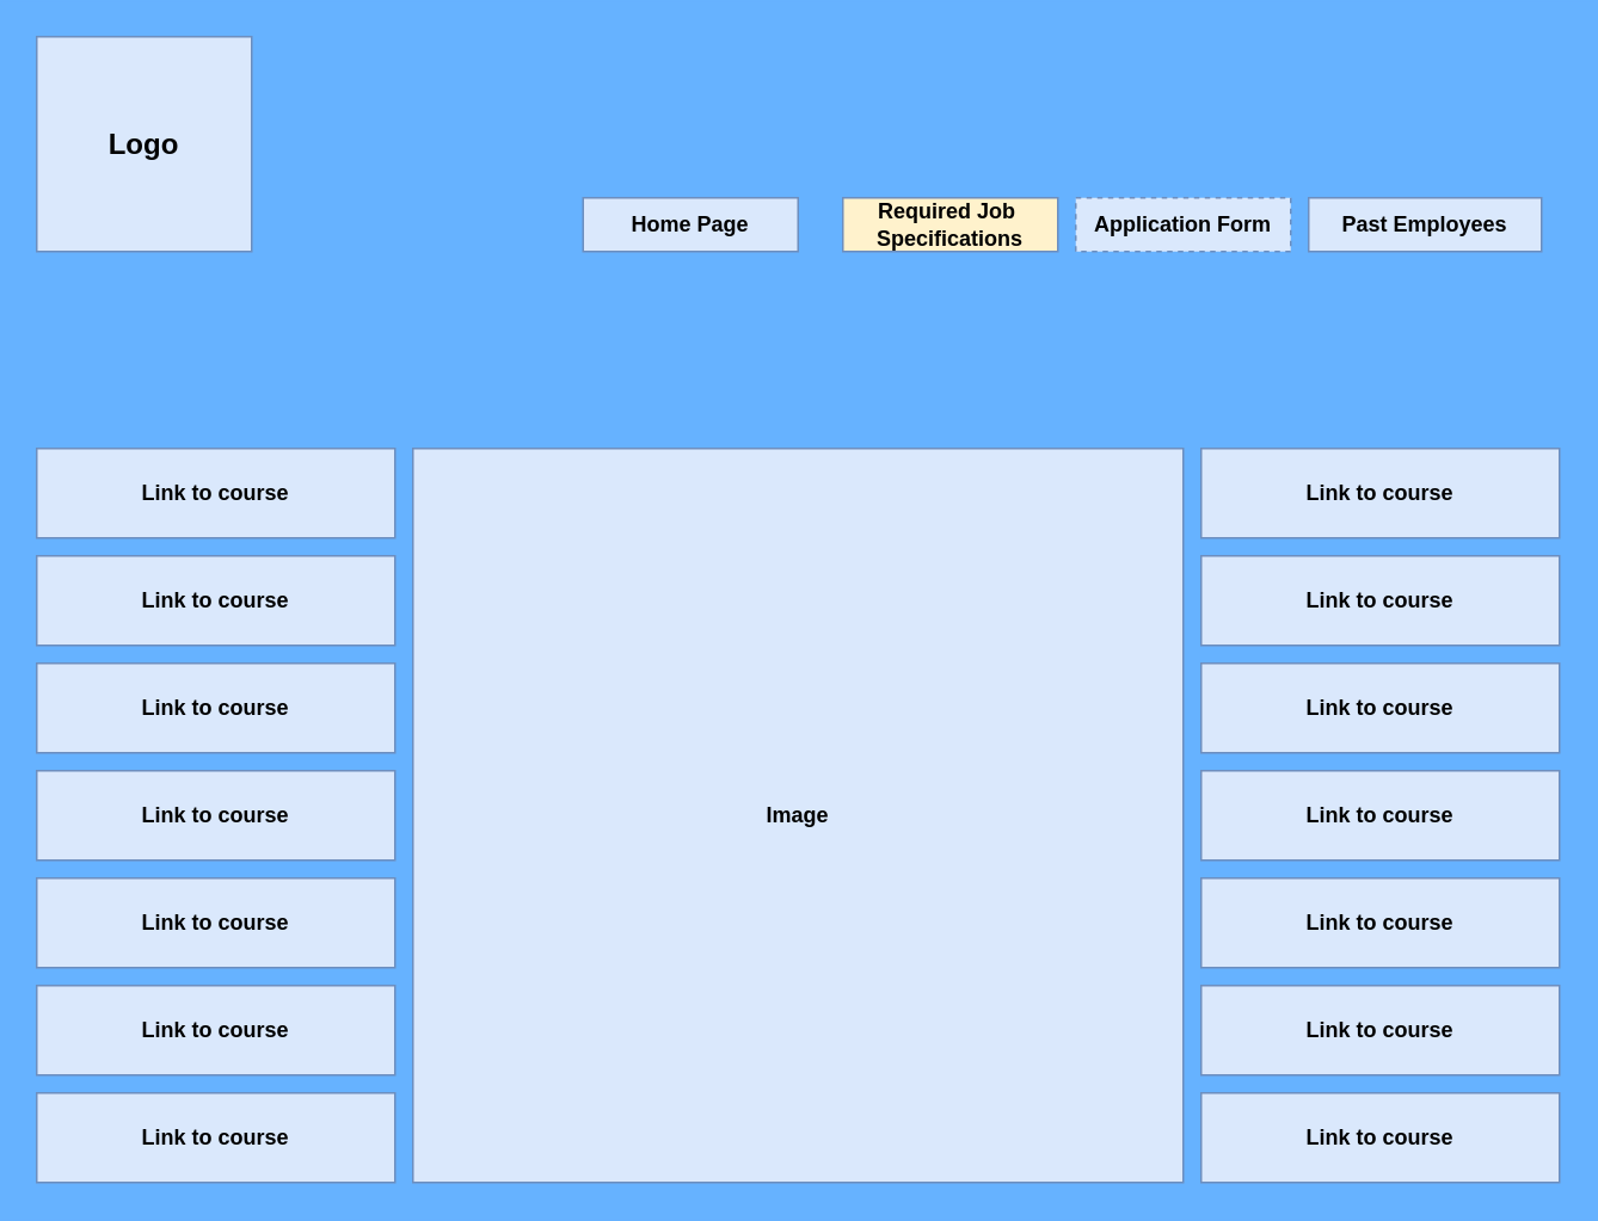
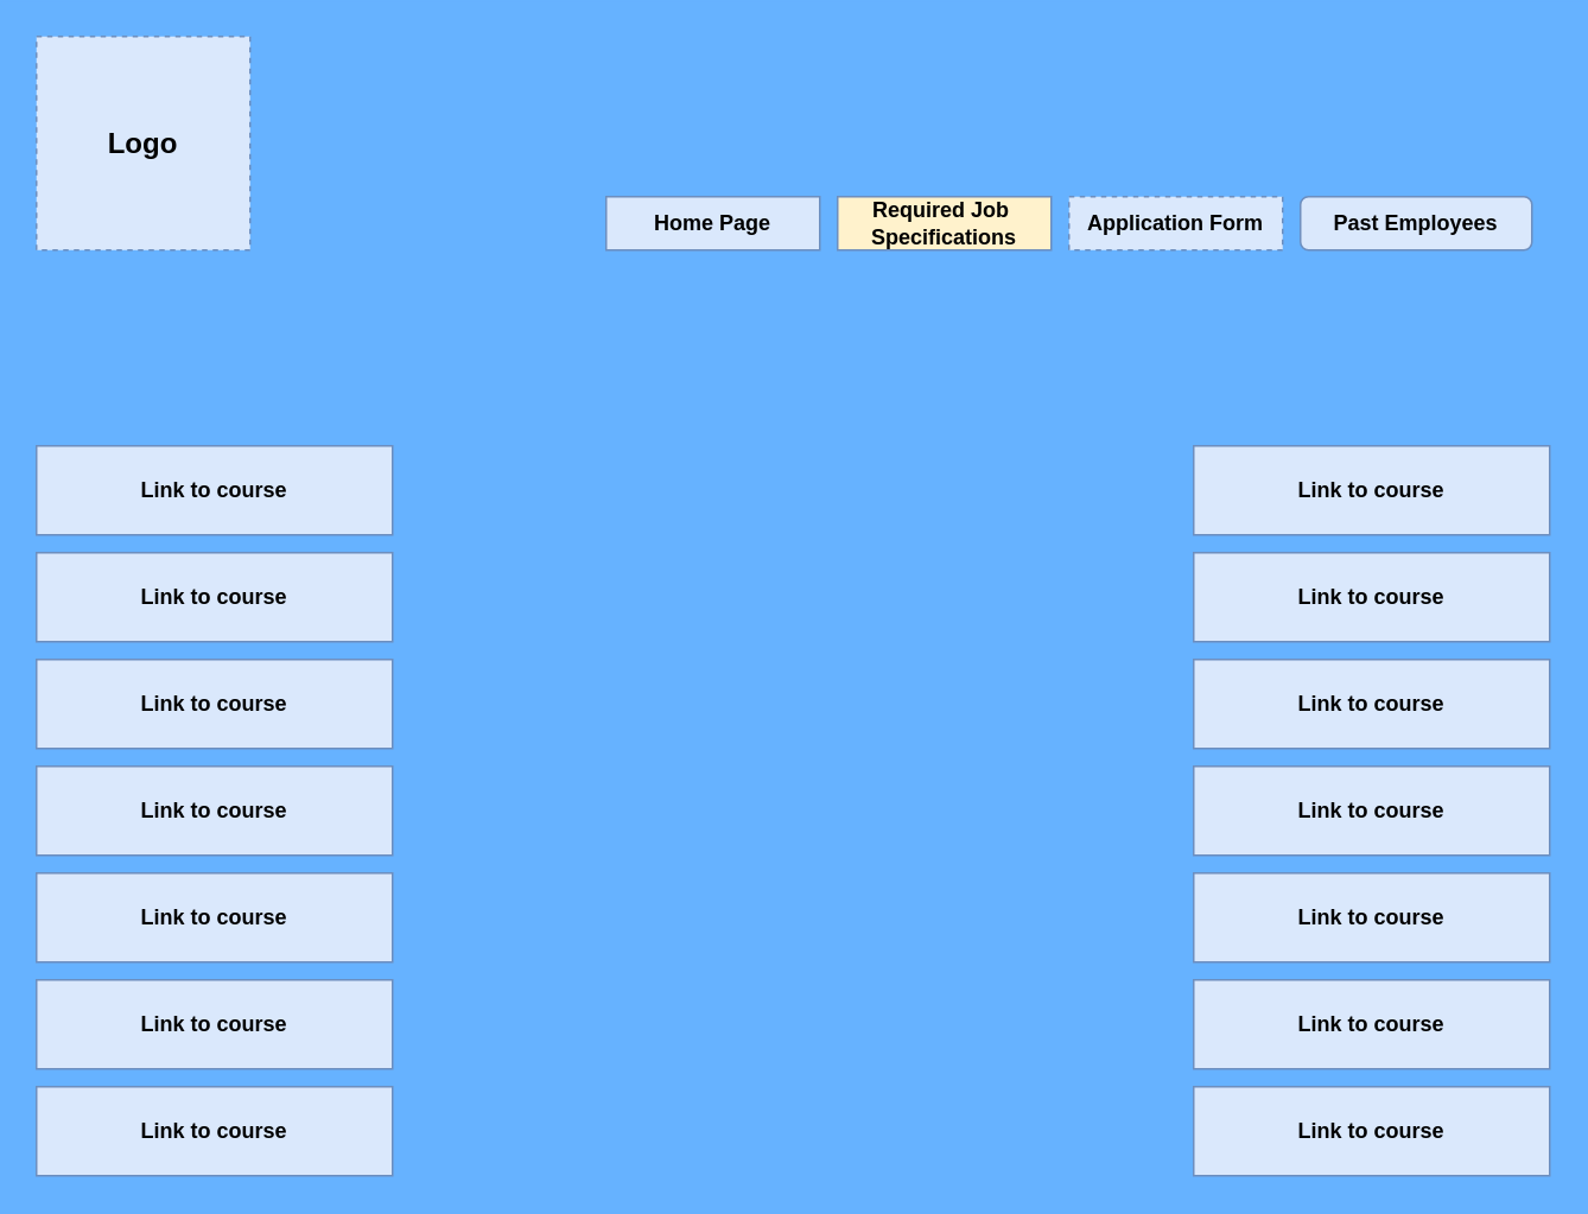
  <mxCell id="0" />
  <mxCell id="1" parent="0" />
- <mxCell id="2" value="Logo" style="rounded=0;whiteSpace=wrap;html=1;fillColor=#dae8fc;strokeColor=#6c8ebf;fontStyle=1;fontSize=16;" vertex="1" parent="1"><mxGeometry width="120" height="120" as="geometry" x="20" y="20" /></mxCell>
- <mxCell id="3" value="Home Page" style="rounded=0;whiteSpace=wrap;html=1;fontSize=12;fontStyle=1;fillColor=#dae8fc;strokeColor=#6c8ebf;" vertex="1" parent="1"><mxGeometry x="325" y="110" width="120" height="30" as="geometry" /></mxCell>
+ <mxCell id="2" value="Logo" style="rounded=0;whiteSpace=wrap;html=1;fillColor=#dae8fc;strokeColor=#6c8ebf;fontStyle=1;fontSize=16;dashed=1;" vertex="1" parent="1"><mxGeometry width="120" height="120" as="geometry" x="20" y="20" /></mxCell>
+ <mxCell id="3" value="Home Page" style="rounded=0;whiteSpace=wrap;html=1;fontSize=12;fontStyle=1;fillColor=#dae8fc;strokeColor=#6c8ebf;" vertex="1" parent="1"><mxGeometry x="340" y="110" width="120" height="30" as="geometry" /></mxCell>
  <mxCell id="4" value="Required Job&amp;nbsp;&lt;br&gt;Specifications" style="rounded=0;whiteSpace=wrap;html=1;fillColor=#fff2cc;strokeColor=#6c8ebf;fontStyle=1;" vertex="1" parent="1"><mxGeometry x="470" y="110" width="120" height="30" as="geometry" /></mxCell>
  <mxCell id="5" value="Application Form" style="rounded=0;whiteSpace=wrap;html=1;fillColor=#dae8fc;strokeColor=#6c8ebf;fontStyle=1;dashed=1;" vertex="1" parent="1"><mxGeometry x="600" y="110" width="120" height="30" as="geometry" /></mxCell>
- <mxCell id="6" value="Past Employees" style="rounded=0;whiteSpace=wrap;html=1;fillColor=#dae8fc;strokeColor=#6c8ebf;fontStyle=1" vertex="1" parent="1"><mxGeometry x="730" y="110" width="130" height="30" as="geometry" /></mxCell>
+ <mxCell id="6" value="Past Employees" style="whiteSpace=wrap;html=1;fillColor=#dae8fc;strokeColor=#6c8ebf;fontStyle=1;rounded=1;" vertex="1" parent="1"><mxGeometry x="730" y="110" width="130" height="30" as="geometry" /></mxCell>
  <mxCell id="7" value="Link to course" style="rounded=0;whiteSpace=wrap;html=1;fontSize=12;fontStyle=1;fillColor=#dae8fc;strokeColor=#6c8ebf;" vertex="1" parent="1"><mxGeometry y="250" width="200" height="50" as="geometry" x="20" /></mxCell>
  <mxCell id="8" value="Link to course" style="rounded=0;whiteSpace=wrap;html=1;fontSize=12;fontStyle=1;fillColor=#dae8fc;strokeColor=#6c8ebf;" vertex="1" parent="1"><mxGeometry y="370" width="200" height="50" as="geometry" x="20" /></mxCell>
  <mxCell id="9" value="Link to course" style="rounded=0;whiteSpace=wrap;html=1;fontSize=12;fontStyle=1;fillColor=#dae8fc;strokeColor=#6c8ebf;" vertex="1" parent="1"><mxGeometry y="430" width="200" height="50" as="geometry" x="20" /></mxCell>
  <mxCell id="10" value="Link to course" style="rounded=0;whiteSpace=wrap;html=1;fontSize=12;fontStyle=1;fillColor=#dae8fc;strokeColor=#6c8ebf;" vertex="1" parent="1"><mxGeometry y="490" width="200" height="50" as="geometry" x="20" /></mxCell>
  <mxCell id="11" value="Link to course" style="rounded=0;whiteSpace=wrap;html=1;fontSize=12;fontStyle=1;fillColor=#dae8fc;strokeColor=#6c8ebf;" vertex="1" parent="1"><mxGeometry y="550" width="200" height="50" as="geometry" x="20" /></mxCell>
  <mxCell id="12" value="Link to course" style="rounded=0;whiteSpace=wrap;html=1;fontSize=12;fontStyle=1;fillColor=#dae8fc;strokeColor=#6c8ebf;" vertex="1" parent="1"><mxGeometry y="610" width="200" height="50" as="geometry" x="20" /></mxCell>
  <mxCell id="13" value="Link to course" style="rounded=0;whiteSpace=wrap;html=1;fontSize=12;fontStyle=1;fillColor=#dae8fc;strokeColor=#6c8ebf;" vertex="1" parent="1"><mxGeometry y="310" width="200" height="50" as="geometry" x="20" /></mxCell>
  <mxCell id="14" value="Link to course" style="rounded=0;whiteSpace=wrap;html=1;fontSize=12;fontStyle=1;fillColor=#dae8fc;strokeColor=#6c8ebf;" vertex="1" parent="1"><mxGeometry x="670" y="250" width="200" height="50" as="geometry" /></mxCell>
  <mxCell id="15" value="Link to course" style="rounded=0;whiteSpace=wrap;html=1;fontSize=12;fontStyle=1;fillColor=#dae8fc;strokeColor=#6c8ebf;" vertex="1" parent="1"><mxGeometry x="670" y="310" width="200" height="50" as="geometry" /></mxCell>
  <mxCell id="16" value="Link to course" style="rounded=0;whiteSpace=wrap;html=1;fontSize=12;fontStyle=1;fillColor=#dae8fc;strokeColor=#6c8ebf;" vertex="1" parent="1"><mxGeometry x="670" y="370" width="200" height="50" as="geometry" /></mxCell>
  <mxCell id="17" value="Link to course" style="rounded=0;whiteSpace=wrap;html=1;fontSize=12;fontStyle=1;fillColor=#dae8fc;strokeColor=#6c8ebf;" vertex="1" parent="1"><mxGeometry x="670" y="430" width="200" height="50" as="geometry" /></mxCell>
  <mxCell id="18" value="Link to course" style="rounded=0;whiteSpace=wrap;html=1;fontSize=12;fontStyle=1;fillColor=#dae8fc;strokeColor=#6c8ebf;" vertex="1" parent="1"><mxGeometry x="670" y="490" width="200" height="50" as="geometry" /></mxCell>
  <mxCell id="19" value="Link to course" style="rounded=0;whiteSpace=wrap;html=1;fontSize=12;fontStyle=1;fillColor=#dae8fc;strokeColor=#6c8ebf;" vertex="1" parent="1"><mxGeometry x="670" y="550" width="200" height="50" as="geometry" /></mxCell>
  <mxCell id="20" value="Link to course" style="rounded=0;whiteSpace=wrap;html=1;fontSize=12;fontStyle=1;fillColor=#dae8fc;strokeColor=#6c8ebf;" vertex="1" parent="1"><mxGeometry x="670" y="610" width="200" height="50" as="geometry" /></mxCell>
- <mxCell id="21" value="Image" style="rounded=0;whiteSpace=wrap;html=1;fontSize=12;fontStyle=1;fillColor=#dae8fc;strokeColor=#6c8ebf;" vertex="1" parent="1"><mxGeometry x="230" y="250" width="430" height="410" as="geometry" /></mxCell>
